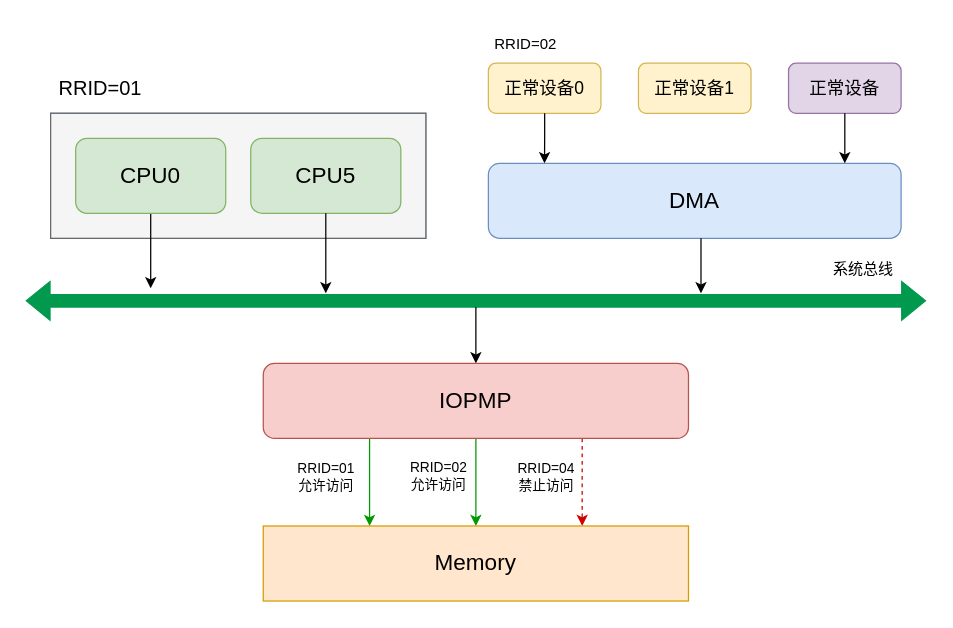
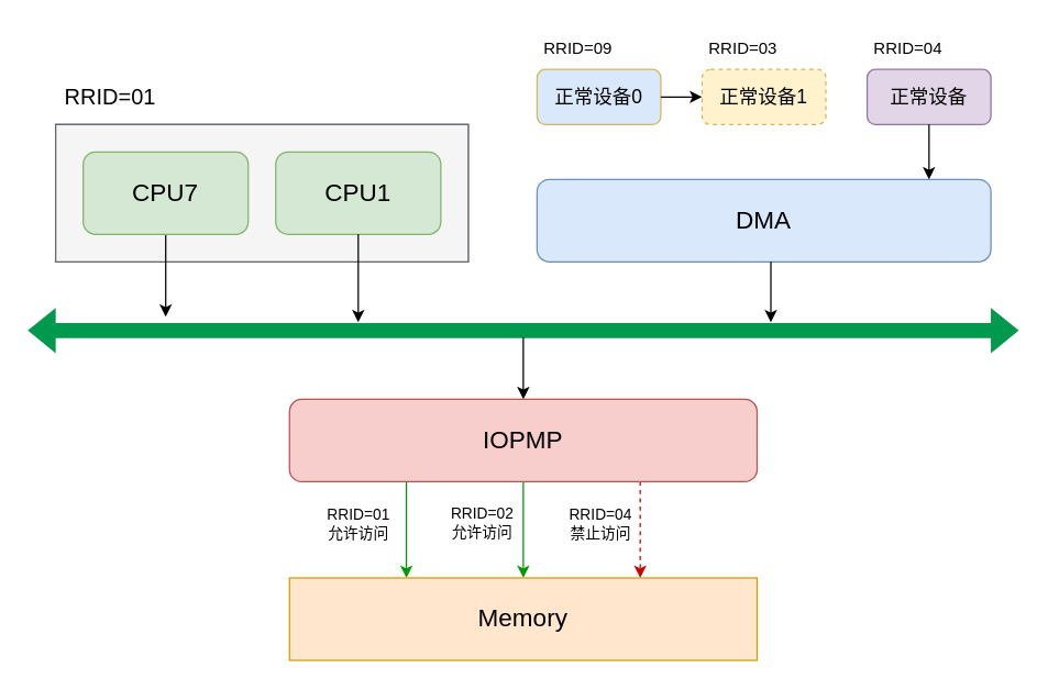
  <mxCell id="0" />
  <mxCell id="1" parent="0" />
  <mxCell id="2" value="" style="group" vertex="1" connectable="0" parent="1"><mxGeometry x="40" y="50" width="300" height="140" as="geometry" /></mxCell>
  <mxCell id="3" value="" style="group;fillColor=#dae8fc;strokeColor=#6c8ebf;container=0;" vertex="1" connectable="0" parent="2"><mxGeometry y="40" width="300" height="100" as="geometry" /></mxCell>
  <mxCell id="4" value="RRID=01" style="text;html=1;align=center;verticalAlign=middle;whiteSpace=wrap;rounded=0;fontSize=16;container=0;" vertex="1" parent="2"><mxGeometry width="80" height="40" as="geometry" /></mxCell>
  <mxCell id="5" value="" style="rounded=0;whiteSpace=wrap;html=1;fillColor=#f5f5f5;strokeColor=#666666;fontColor=#333333;container=0;" vertex="1" parent="2"><mxGeometry y="40" width="300" height="100" as="geometry" /></mxCell>
  <mxCell id="6" style="edgeStyle=orthogonalEdgeStyle;rounded=0;orthogonalLoop=1;jettySize=auto;html=1;exitX=0.5;exitY=1;exitDx=0;exitDy=0;" edge="1" parent="2" source="7"><mxGeometry relative="1" as="geometry"><mxPoint x="80" y="180" as="targetPoint" /></mxGeometry></mxCell>
- <mxCell id="7" value="&lt;font style=&quot;font-size: 18px;&quot;&gt;CPU0&lt;/font&gt;" style="rounded=1;whiteSpace=wrap;html=1;fillColor=#d5e8d4;strokeColor=#82b366;container=0;" vertex="1" parent="2"><mxGeometry x="20" y="60" width="120" height="60" as="geometry" /></mxCell>
- <mxCell id="8" value="&lt;font style=&quot;font-size: 18px;&quot;&gt;CPU5&lt;/font&gt;" style="rounded=1;whiteSpace=wrap;html=1;fillColor=#d5e8d4;strokeColor=#82b366;container=0;" vertex="1" parent="2"><mxGeometry x="160" y="60" width="120" height="60" as="geometry" /></mxCell>
+ <mxCell id="7" value="&lt;font style=&quot;font-size: 18px;&quot;&gt;CPU7&lt;/font&gt;" style="rounded=1;whiteSpace=wrap;html=1;fillColor=#d5e8d4;strokeColor=#82b366;container=0;" vertex="1" parent="2"><mxGeometry x="20" y="60" width="120" height="60" as="geometry" /></mxCell>
+ <mxCell id="8" value="&lt;font style=&quot;font-size: 18px;&quot;&gt;CPU1&lt;/font&gt;" style="rounded=1;whiteSpace=wrap;html=1;fillColor=#d5e8d4;strokeColor=#82b366;container=0;" vertex="1" parent="2"><mxGeometry x="160" y="60" width="120" height="60" as="geometry" /></mxCell>
  <mxCell id="9" value="" style="group" vertex="1" connectable="0" parent="1"><mxGeometry x="390" y="20" width="90" height="70" as="geometry" /></mxCell>
- <mxCell id="10" value="RRID=02" style="text;html=1;align=center;verticalAlign=middle;whiteSpace=wrap;rounded=0;" vertex="1" parent="9"><mxGeometry width="60" height="30" as="geometry" /></mxCell>
- <mxCell id="11" value="&lt;font style=&quot;font-size: 14px;&quot;&gt;正常设备0&lt;/font&gt;" style="rounded=1;whiteSpace=wrap;html=1;fillColor=#fff2cc;strokeColor=#d6b656;" vertex="1" parent="9"><mxGeometry y="30" width="90" height="40" as="geometry" /></mxCell>
+ <mxCell id="10" value="RRID=09" style="text;html=1;align=center;verticalAlign=middle;whiteSpace=wrap;rounded=0;" vertex="1" parent="9"><mxGeometry width="60" height="30" as="geometry" /></mxCell>
+ <mxCell id="11" value="&lt;font style=&quot;font-size: 14px;&quot;&gt;正常设备0&lt;/font&gt;" style="rounded=1;whiteSpace=wrap;html=1;fillColor=#dae8fc;strokeColor=#d6b656;" vertex="1" parent="9"><mxGeometry y="30" width="90" height="40" as="geometry" /></mxCell>
  <mxCell id="12" value="" style="group" vertex="1" connectable="0" parent="1"><mxGeometry x="510" y="20" width="90" height="70" as="geometry" /></mxCell>
- <mxCell id="14" value="&lt;span style=&quot;font-size: 14px;&quot;&gt;正常设备1&lt;/span&gt;" style="rounded=1;whiteSpace=wrap;html=1;fillColor=#fff2cc;strokeColor=#d6b656;" vertex="1" parent="12"><mxGeometry y="30" width="90" height="40" as="geometry" /></mxCell>
+ <mxCell id="13" value="RRID=03" style="text;html=1;align=center;verticalAlign=middle;whiteSpace=wrap;rounded=0;" vertex="1" parent="12"><mxGeometry width="60" height="30" as="geometry" /></mxCell>
+ <mxCell id="14" value="&lt;span style=&quot;font-size: 14px;&quot;&gt;正常设备1&lt;/span&gt;" style="rounded=1;whiteSpace=wrap;html=1;fillColor=#fff2cc;strokeColor=#d6b656;dashed=1;" vertex="1" parent="12"><mxGeometry y="30" width="90" height="40" as="geometry" /></mxCell>
  <mxCell id="15" value="" style="group" vertex="1" connectable="0" parent="1"><mxGeometry x="630" y="20" width="90" height="70" as="geometry" /></mxCell>
+ <mxCell id="16" value="RRID=04" style="text;html=1;align=center;verticalAlign=middle;whiteSpace=wrap;rounded=0;" vertex="1" parent="15"><mxGeometry width="60" height="30" as="geometry" /></mxCell>
  <mxCell id="17" value="&lt;font style=&quot;font-size: 14px;&quot;&gt;正常设备&lt;/font&gt;" style="rounded=1;whiteSpace=wrap;html=1;fillColor=#e1d5e7;strokeColor=#9673a6;" vertex="1" parent="15"><mxGeometry y="30" width="90" height="40" as="geometry" /></mxCell>
  <mxCell id="18" value="&lt;font style=&quot;font-size: 18px;&quot;&gt;DMA&lt;/font&gt;" style="rounded=1;whiteSpace=wrap;html=1;fillColor=#dae8fc;strokeColor=#6c8ebf;" vertex="1" parent="1"><mxGeometry x="390" y="130" width="330" height="60" as="geometry" /></mxCell>
- <mxCell id="19" style="edgeStyle=orthogonalEdgeStyle;rounded=0;orthogonalLoop=1;jettySize=auto;html=1;entryX=0.136;entryY=0;entryDx=0;entryDy=0;entryPerimeter=0;" edge="1" parent="1" source="11" target="18"><mxGeometry relative="1" as="geometry" /></mxCell>
+ <mxCell id="19" style="edgeStyle=orthogonalEdgeStyle;rounded=0;orthogonalLoop=1;jettySize=auto;html=1;" edge="1" parent="1" source="11" target="14"><mxGeometry relative="1" as="geometry" /></mxCell>
  <mxCell id="20" style="edgeStyle=orthogonalEdgeStyle;rounded=0;orthogonalLoop=1;jettySize=auto;html=1;" edge="1" parent="1" source="17"><mxGeometry relative="1" as="geometry"><mxPoint x="675" y="130" as="targetPoint" /></mxGeometry></mxCell>
  <mxCell id="21" style="edgeStyle=orthogonalEdgeStyle;rounded=0;orthogonalLoop=1;jettySize=auto;html=1;" edge="1" parent="1"><mxGeometry relative="1" as="geometry"><mxPoint x="260" y="234" as="targetPoint" /><mxPoint x="260" y="170" as="sourcePoint" /></mxGeometry></mxCell>
  <mxCell id="22" style="edgeStyle=orthogonalEdgeStyle;rounded=0;orthogonalLoop=1;jettySize=auto;html=1;" edge="1" parent="1"><mxGeometry relative="1" as="geometry"><mxPoint x="560" y="234" as="targetPoint" /><mxPoint x="560" y="190" as="sourcePoint" /></mxGeometry></mxCell>
  <mxCell id="23" value="" style="group" vertex="1" connectable="0" parent="1"><mxGeometry x="20" y="200" width="720" height="40" as="geometry" /></mxCell>
  <mxCell id="24" value="" style="shape=flexArrow;endArrow=classic;startArrow=classic;html=1;rounded=0;fillColor=#00994D;strokeColor=#00994D;endSize=6;strokeWidth=1;" edge="1" parent="23"><mxGeometry width="100" height="100" relative="1" as="geometry"><mxPoint y="40" as="sourcePoint" /><mxPoint x="720" y="40" as="targetPoint" /></mxGeometry></mxCell>
- <mxCell id="25" value="系统总线" style="text;html=1;align=center;verticalAlign=middle;whiteSpace=wrap;rounded=0;" vertex="1" parent="23"><mxGeometry x="640" width="60" height="30" as="geometry" /></mxCell>
  <mxCell id="26" style="edgeStyle=orthogonalEdgeStyle;rounded=0;orthogonalLoop=1;jettySize=auto;html=1;startArrow=classic;startFill=1;endArrow=none;" edge="1" parent="1" source="32"><mxGeometry relative="1" as="geometry"><mxPoint x="380" y="245" as="targetPoint" /></mxGeometry></mxCell>
  <mxCell id="27" style="edgeStyle=orthogonalEdgeStyle;rounded=0;orthogonalLoop=1;jettySize=auto;html=1;exitX=0.25;exitY=1;exitDx=0;exitDy=0;entryX=0.25;entryY=0;entryDx=0;entryDy=0;strokeColor=#009900;" edge="1" parent="1" source="32" target="33"><mxGeometry relative="1" as="geometry" /></mxCell>
  <mxCell id="28" value="RRID=01&lt;br&gt;允许访问" style="edgeLabel;html=1;align=center;verticalAlign=middle;resizable=0;points=[];" vertex="1" connectable="0" parent="27"><mxGeometry x="-0.1" y="1" relative="1" as="geometry"><mxPoint x="-36" y="-2" as="offset" /></mxGeometry></mxCell>
  <mxCell id="29" value="RRID=02&lt;br&gt;允许访问" style="edgeStyle=orthogonalEdgeStyle;rounded=0;orthogonalLoop=1;jettySize=auto;html=1;entryX=0.5;entryY=0;entryDx=0;entryDy=0;strokeColor=#009900;" edge="1" parent="1" source="32" target="33"><mxGeometry x="-0.151" y="-30" relative="1" as="geometry"><Array as="points"><mxPoint x="380" y="380" /><mxPoint x="380" y="380" /></Array><mxPoint as="offset" /></mxGeometry></mxCell>
  <mxCell id="30" style="edgeStyle=orthogonalEdgeStyle;rounded=0;orthogonalLoop=1;jettySize=auto;html=1;exitX=0.75;exitY=1;exitDx=0;exitDy=0;entryX=0.75;entryY=0;entryDx=0;entryDy=0;dashed=1;strokeColor=#CC0000;" edge="1" parent="1" source="32" target="33"><mxGeometry relative="1" as="geometry"><Array as="points"><mxPoint x="465" y="380" /><mxPoint x="465" y="380" /></Array></mxGeometry></mxCell>
  <mxCell id="31" value="RRID=04&lt;br&gt;禁止访问" style="edgeLabel;html=1;align=center;verticalAlign=middle;resizable=0;points=[];" vertex="1" connectable="0" parent="30"><mxGeometry x="-0.273" relative="1" as="geometry"><mxPoint x="-30" y="5" as="offset" /></mxGeometry></mxCell>
  <mxCell id="32" value="&lt;font style=&quot;font-size: 18px;&quot;&gt;IOPMP&lt;/font&gt;" style="rounded=1;whiteSpace=wrap;html=1;fillColor=#f8cecc;strokeColor=#b85450;" vertex="1" parent="1"><mxGeometry x="210" y="290" width="340" height="60" as="geometry" /></mxCell>
  <mxCell id="33" value="&lt;font style=&quot;font-size: 18px;&quot;&gt;Memory&lt;/font&gt;" style="whiteSpace=wrap;html=1;fillColor=#ffe6cc;strokeColor=#d79b00;rounded=0;" vertex="1" parent="1"><mxGeometry x="210" y="420" width="340" height="60" as="geometry" /></mxCell>
